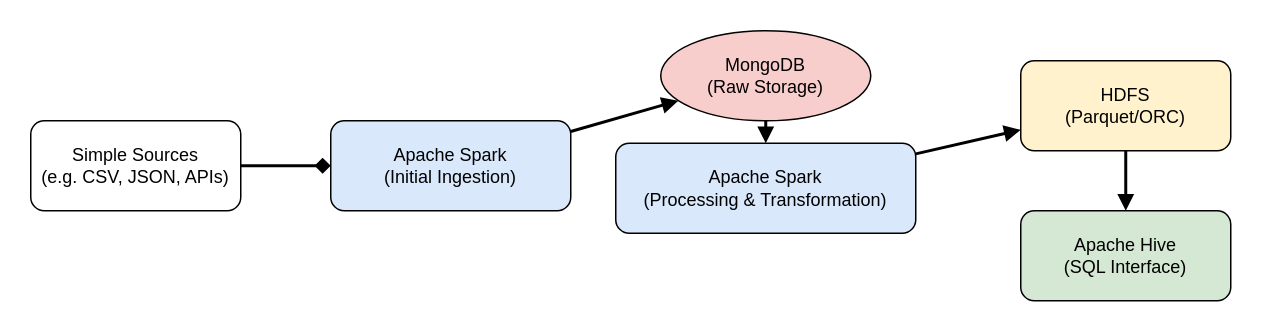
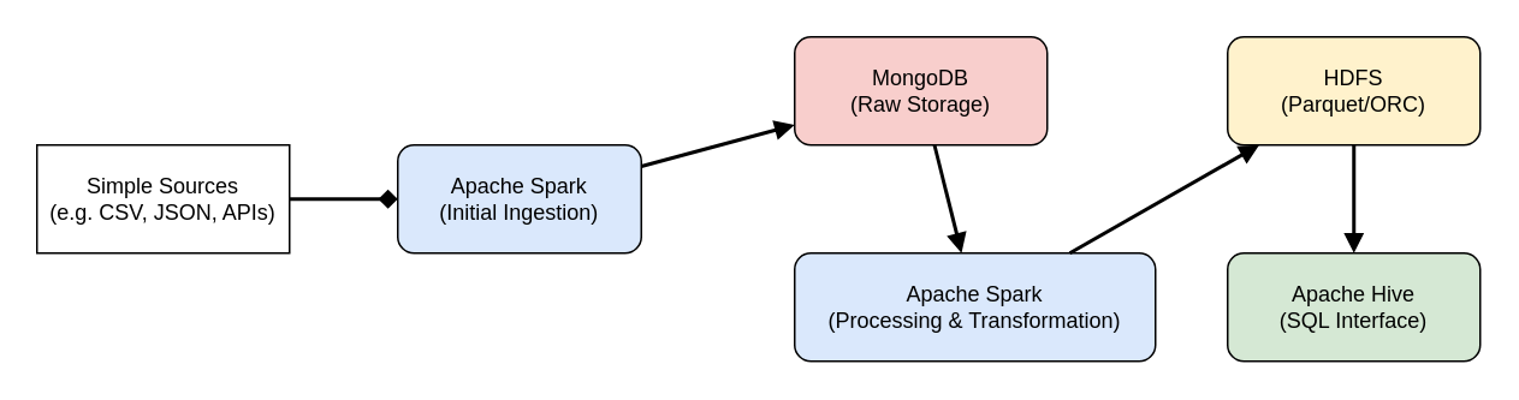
  <mxCell id="0" />
  <mxCell id="1" parent="0" />
- <mxCell id="2" value="Simple Sources&#10;(e.g. CSV, JSON, APIs)" style="rounded=1;whiteSpace=wrap;html=1;" vertex="1" parent="1"><mxGeometry x="20" y="80" width="140" height="60" as="geometry" /></mxCell>
- <mxCell id="3" value="Apache Spark&#10;(Initial Ingestion)" style="rounded=1;whiteSpace=wrap;html=1;fillColor=#dae8fc;" vertex="1" parent="1"><mxGeometry x="220" y="80" width="160" height="60" as="geometry" /></mxCell>
- <mxCell id="4" value="MongoDB&#10;(Raw Storage)" style="ellipse;whiteSpace=wrap;html=1;fillColor=#f8cecc;" vertex="1" parent="1"><mxGeometry x="440" y="20" width="140" height="60" as="geometry" /></mxCell>
- <mxCell id="5" value="Apache Spark&#10;(Processing &amp; Transformation)" style="rounded=1;whiteSpace=wrap;html=1;fillColor=#dae8fc;" vertex="1" parent="1"><mxGeometry x="410" y="95" width="200" height="60" as="geometry" /></mxCell>
- <mxCell id="6" value="HDFS&#10;(Parquet/ORC)" style="rounded=1;whiteSpace=wrap;html=1;fillColor=#fff2cc;" vertex="1" parent="1"><mxGeometry x="680" y="40" width="140" height="60" as="geometry" /></mxCell>
+ <mxCell id="2" value="Simple Sources&#10;(e.g. CSV, JSON, APIs)" style="whiteSpace=wrap;html=1;rounded=0;" vertex="1" parent="1"><mxGeometry x="20" y="80" width="140" height="60" as="geometry" /></mxCell>
+ <mxCell id="3" value="Apache Spark&#10;(Initial Ingestion)" style="rounded=1;whiteSpace=wrap;html=1;fillColor=#dae8fc;" vertex="1" parent="1"><mxGeometry x="220" y="80" width="135" height="60" as="geometry" /></mxCell>
+ <mxCell id="4" value="MongoDB&#10;(Raw Storage)" style="rounded=1;whiteSpace=wrap;html=1;fillColor=#f8cecc;" vertex="1" parent="1"><mxGeometry x="440" y="20" width="140" height="60" as="geometry" /></mxCell>
+ <mxCell id="5" value="Apache Spark&#10;(Processing &amp; Transformation)" style="rounded=1;whiteSpace=wrap;html=1;fillColor=#dae8fc;" vertex="1" parent="1"><mxGeometry x="440" y="140" width="200" height="60" as="geometry" /></mxCell>
+ <mxCell id="6" value="HDFS&#10;(Parquet/ORC)" style="rounded=1;whiteSpace=wrap;html=1;fillColor=#fff2cc;" vertex="1" parent="1"><mxGeometry x="680" y="20" width="140" height="60" as="geometry" /></mxCell>
  <mxCell id="7" value="Apache Hive&#10;(SQL Interface)" style="rounded=1;whiteSpace=wrap;html=1;fillColor=#d5e8d4;" vertex="1" parent="1"><mxGeometry x="680" y="140" width="140" height="60" as="geometry" /></mxCell>
  <mxCell id="8" style="endArrow=diamond;html=1;strokeWidth=2;" edge="1" parent="1" source="2" target="3"><mxGeometry relative="1" as="geometry" /></mxCell>
  <mxCell id="9" style="endArrow=block;html=1;strokeWidth=2;" edge="1" parent="1" source="3" target="4"><mxGeometry relative="1" as="geometry" /></mxCell>
  <mxCell id="10" style="endArrow=block;html=1;strokeWidth=2;" edge="1" parent="1" source="4" target="5"><mxGeometry relative="1" as="geometry" /></mxCell>
  <mxCell id="11" style="endArrow=block;html=1;strokeWidth=2;" edge="1" parent="1" source="5" target="6"><mxGeometry relative="1" as="geometry" /></mxCell>
  <mxCell id="12" style="endArrow=block;html=1;strokeWidth=2;" edge="1" parent="1" source="6" target="7"><mxGeometry relative="1" as="geometry" /></mxCell>
